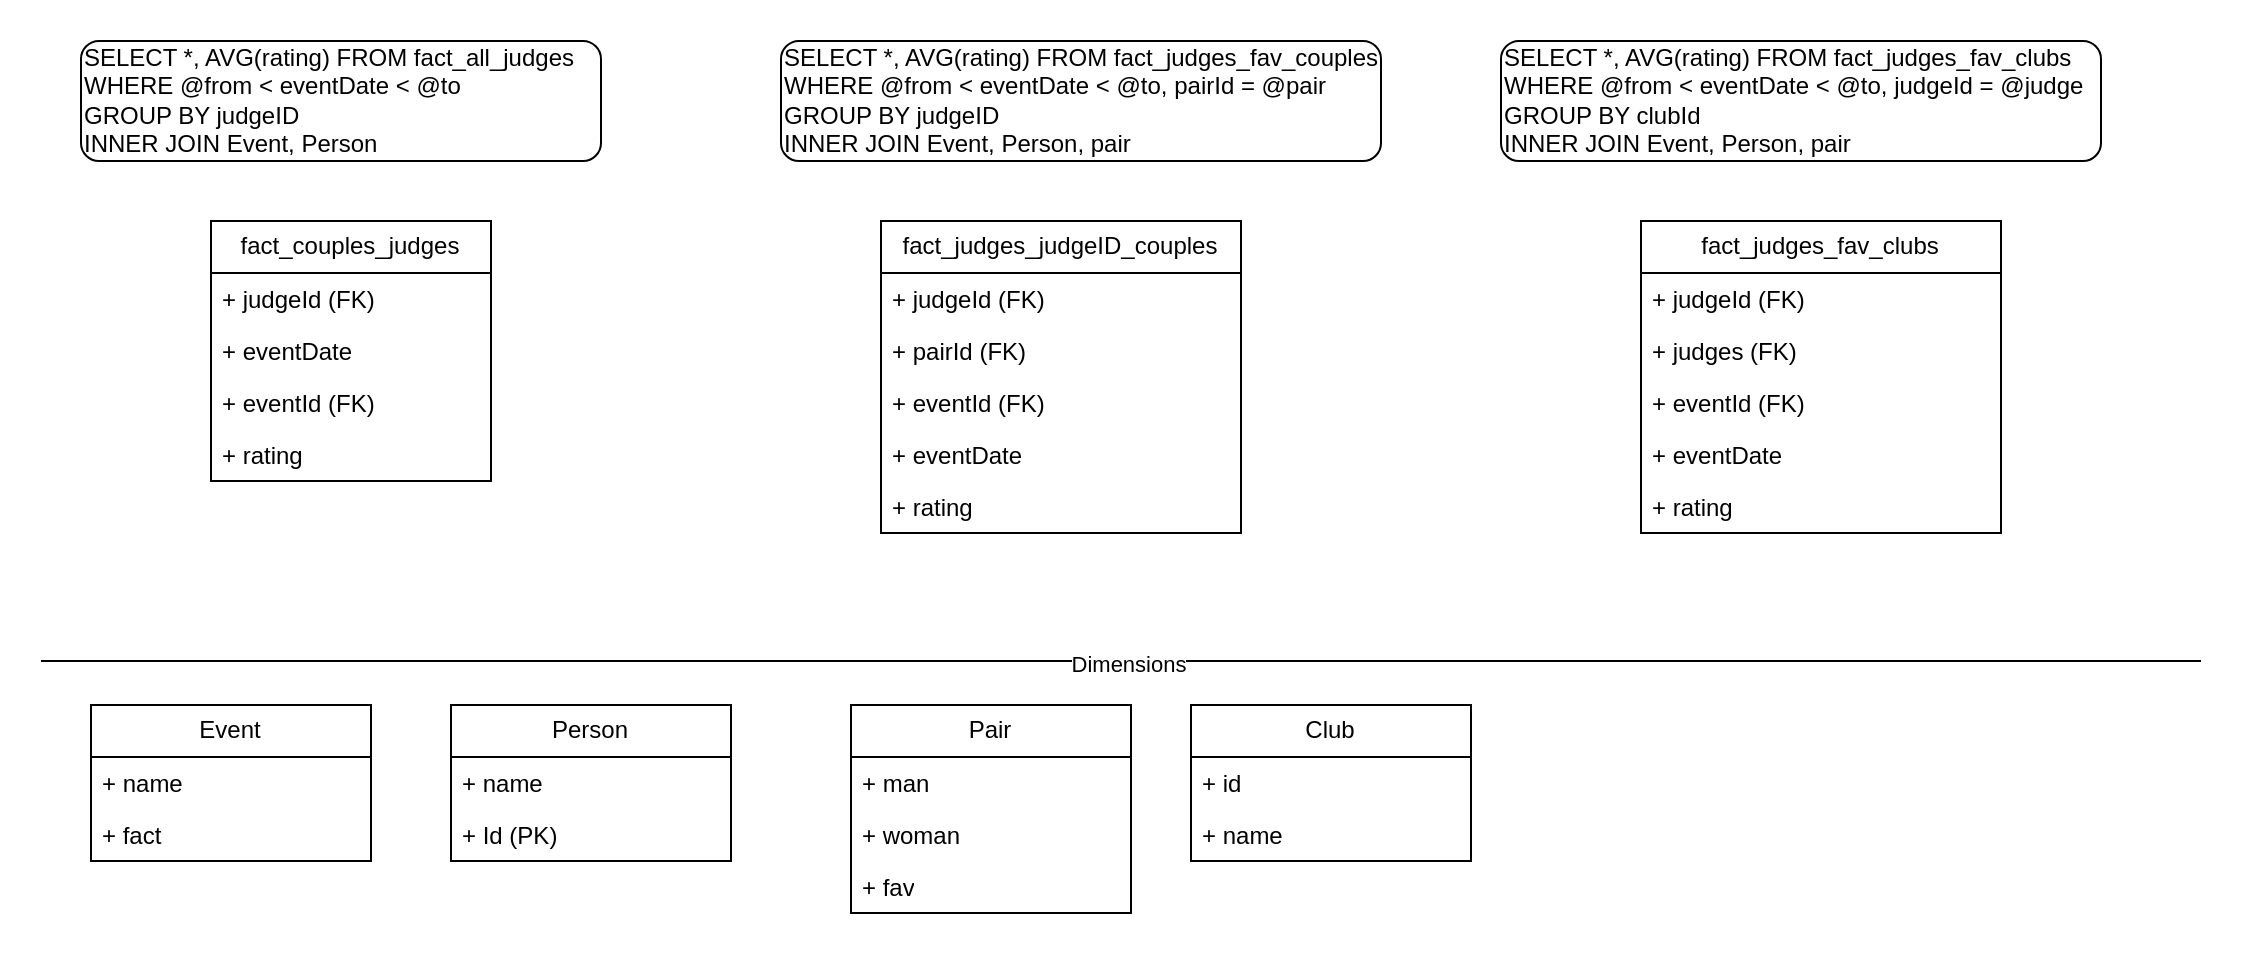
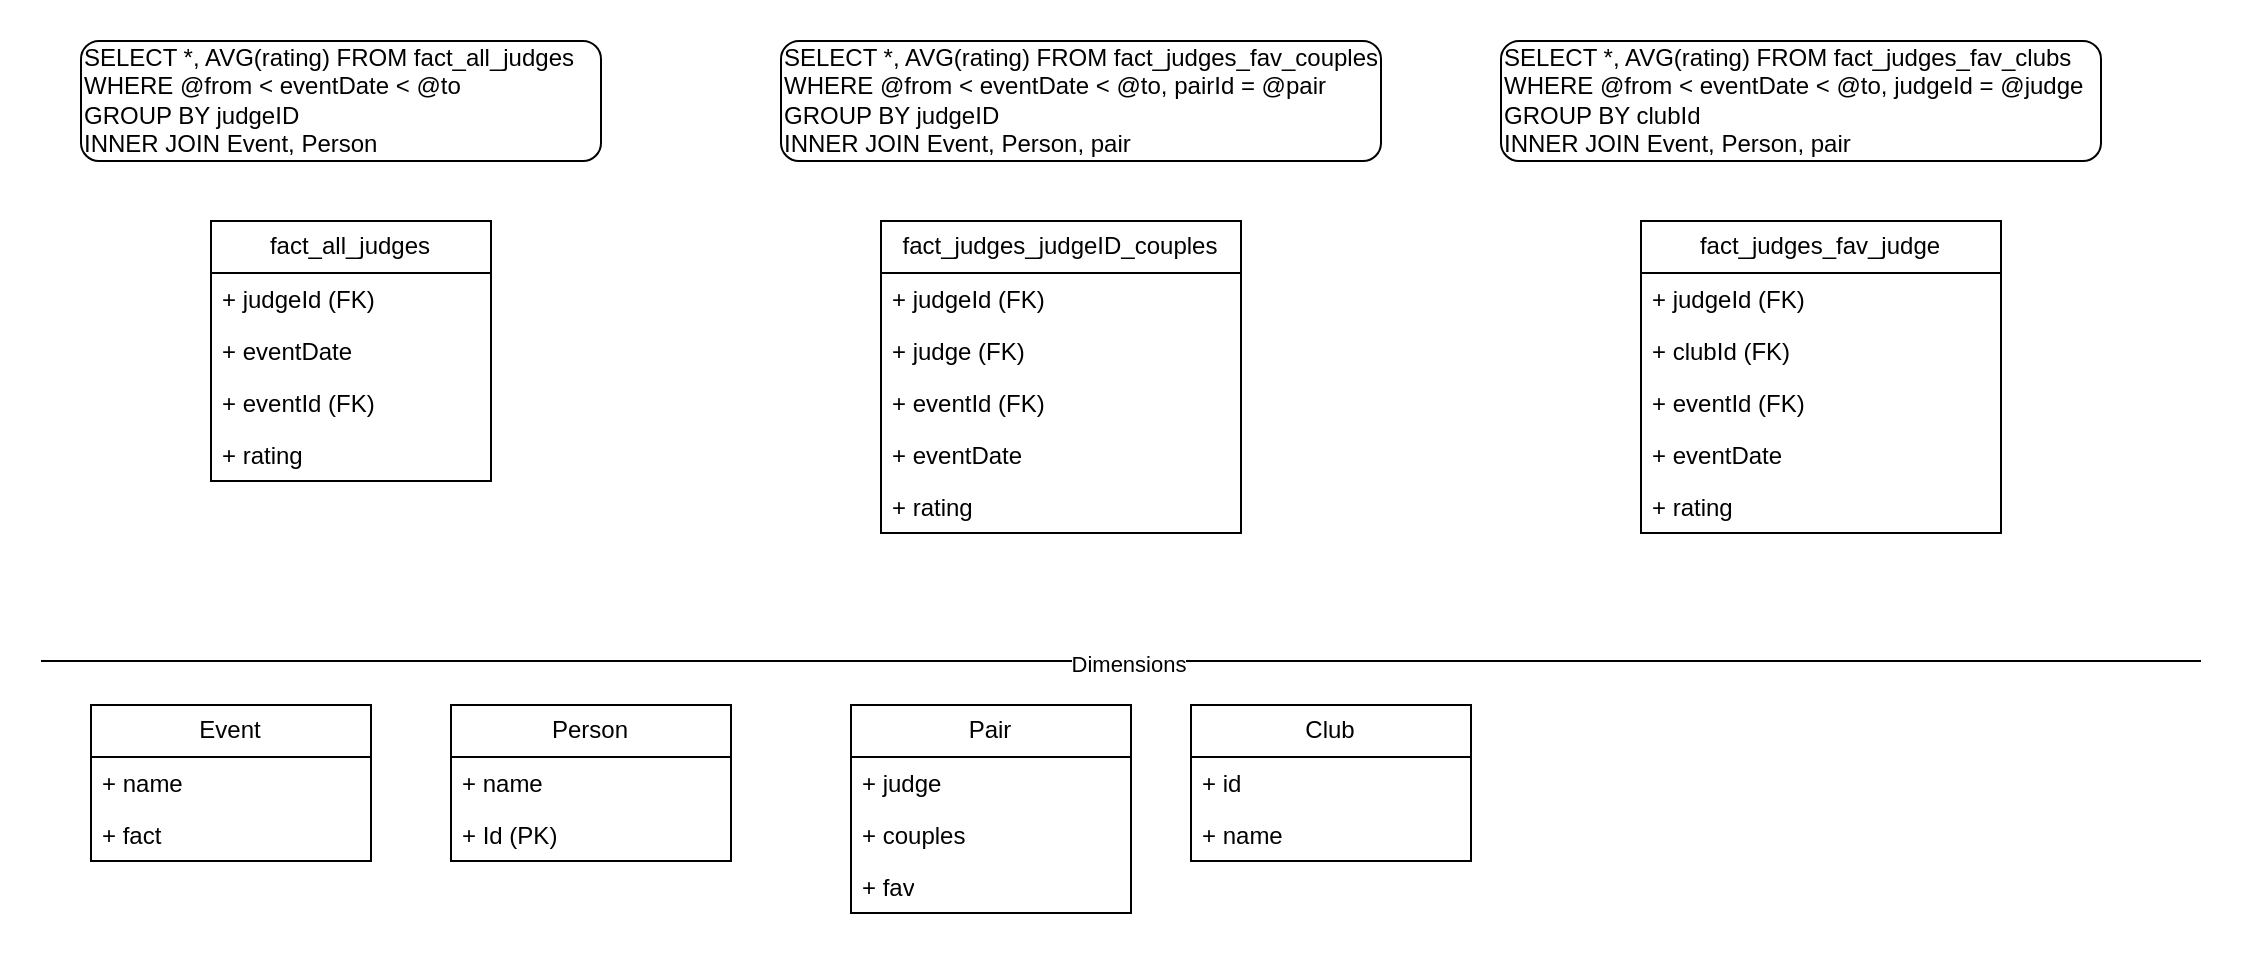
  <mxCell id="0" />
  <mxCell id="1" parent="0" />
- <mxCell id="2" value="fact_couples_judges" style="swimlane;fontStyle=0;childLayout=stackLayout;horizontal=1;startSize=26;fillColor=none;horizontalStack=0;resizeParent=1;resizeParentMax=0;resizeLast=0;collapsible=1;marginBottom=0;whiteSpace=wrap;html=1;" parent="1" vertex="1"><mxGeometry x="105" y="110" width="140" height="130" as="geometry"><mxRectangle x="340" y="30" width="100" height="30" as="alternateBounds" /></mxGeometry></mxCell>
+ <mxCell id="2" value="fact_all_judges" style="swimlane;fontStyle=0;childLayout=stackLayout;horizontal=1;startSize=26;fillColor=none;horizontalStack=0;resizeParent=1;resizeParentMax=0;resizeLast=0;collapsible=1;marginBottom=0;whiteSpace=wrap;html=1;" parent="1" vertex="1"><mxGeometry x="105" y="110" width="140" height="130" as="geometry"><mxRectangle x="340" y="30" width="100" height="30" as="alternateBounds" /></mxGeometry></mxCell>
  <mxCell id="3" value="+ judgeId (FK)" style="text;strokeColor=none;fillColor=none;align=left;verticalAlign=top;spacingLeft=4;spacingRight=4;overflow=hidden;rotatable=0;points=[[0,0.5],[1,0.5]];portConstraint=eastwest;whiteSpace=wrap;html=1;" parent="2" vertex="1"><mxGeometry y="26" width="140" height="26" as="geometry" /></mxCell>
  <mxCell id="4" value="+ eventDate" style="text;strokeColor=none;fillColor=none;align=left;verticalAlign=top;spacingLeft=4;spacingRight=4;overflow=hidden;rotatable=0;points=[[0,0.5],[1,0.5]];portConstraint=eastwest;whiteSpace=wrap;html=1;" parent="2" vertex="1"><mxGeometry y="52" width="140" height="26" as="geometry" /></mxCell>
  <mxCell id="5" value="+ eventId (FK)" style="text;strokeColor=none;fillColor=none;align=left;verticalAlign=top;spacingLeft=4;spacingRight=4;overflow=hidden;rotatable=0;points=[[0,0.5],[1,0.5]];portConstraint=eastwest;whiteSpace=wrap;html=1;" parent="2" vertex="1"><mxGeometry y="78" width="140" height="26" as="geometry" /></mxCell>
  <mxCell id="6" value="+ rating" style="text;strokeColor=none;fillColor=none;align=left;verticalAlign=top;spacingLeft=4;spacingRight=4;overflow=hidden;rotatable=0;points=[[0,0.5],[1,0.5]];portConstraint=eastwest;whiteSpace=wrap;html=1;" parent="2" vertex="1"><mxGeometry y="104" width="140" height="26" as="geometry" /></mxCell>
  <mxCell id="7" value="Person" style="swimlane;fontStyle=0;childLayout=stackLayout;horizontal=1;startSize=26;fillColor=none;horizontalStack=0;resizeParent=1;resizeParentMax=0;resizeLast=0;collapsible=1;marginBottom=0;whiteSpace=wrap;html=1;" parent="1" vertex="1"><mxGeometry x="225" y="352" width="140" height="78" as="geometry"><mxRectangle x="340" y="30" width="100" height="30" as="alternateBounds" /></mxGeometry></mxCell>
  <mxCell id="8" value="+ name" style="text;strokeColor=none;fillColor=none;align=left;verticalAlign=top;spacingLeft=4;spacingRight=4;overflow=hidden;rotatable=0;points=[[0,0.5],[1,0.5]];portConstraint=eastwest;whiteSpace=wrap;html=1;" parent="7" vertex="1"><mxGeometry y="26" width="140" height="26" as="geometry" /></mxCell>
  <mxCell id="9" value="+ Id (PK)" style="text;strokeColor=none;fillColor=none;align=left;verticalAlign=top;spacingLeft=4;spacingRight=4;overflow=hidden;rotatable=0;points=[[0,0.5],[1,0.5]];portConstraint=eastwest;whiteSpace=wrap;html=1;" parent="7" vertex="1"><mxGeometry y="52" width="140" height="26" as="geometry" /></mxCell>
  <mxCell id="10" value="Event" style="swimlane;fontStyle=0;childLayout=stackLayout;horizontal=1;startSize=26;fillColor=none;horizontalStack=0;resizeParent=1;resizeParentMax=0;resizeLast=0;collapsible=1;marginBottom=0;whiteSpace=wrap;html=1;" parent="1" vertex="1"><mxGeometry x="45" y="352" width="140" height="78" as="geometry"><mxRectangle x="340" y="30" width="100" height="30" as="alternateBounds" /></mxGeometry></mxCell>
  <mxCell id="11" value="+ name" style="text;strokeColor=none;fillColor=none;align=left;verticalAlign=top;spacingLeft=4;spacingRight=4;overflow=hidden;rotatable=0;points=[[0,0.5],[1,0.5]];portConstraint=eastwest;whiteSpace=wrap;html=1;" parent="10" vertex="1"><mxGeometry y="26" width="140" height="26" as="geometry" /></mxCell>
  <mxCell id="12" value="+ fact" style="text;strokeColor=none;fillColor=none;align=left;verticalAlign=top;spacingLeft=4;spacingRight=4;overflow=hidden;rotatable=0;points=[[0,0.5],[1,0.5]];portConstraint=eastwest;whiteSpace=wrap;html=1;" parent="10" vertex="1"><mxGeometry y="52" width="140" height="26" as="geometry" /></mxCell>
  <mxCell id="13" value="fact_judges_judgeID_couples" style="swimlane;fontStyle=0;childLayout=stackLayout;horizontal=1;startSize=26;fillColor=none;horizontalStack=0;resizeParent=1;resizeParentMax=0;resizeLast=0;collapsible=1;marginBottom=0;whiteSpace=wrap;html=1;" parent="1" vertex="1"><mxGeometry x="440" y="110" width="180" height="156" as="geometry"><mxRectangle x="340" y="30" width="100" height="30" as="alternateBounds" /></mxGeometry></mxCell>
  <mxCell id="14" value="+ judgeId (FK)" style="text;strokeColor=none;fillColor=none;align=left;verticalAlign=top;spacingLeft=4;spacingRight=4;overflow=hidden;rotatable=0;points=[[0,0.5],[1,0.5]];portConstraint=eastwest;whiteSpace=wrap;html=1;" parent="13" vertex="1"><mxGeometry y="26" width="180" height="26" as="geometry" /></mxCell>
- <mxCell id="15" value="+ pairId (FK)" style="text;strokeColor=none;fillColor=none;align=left;verticalAlign=top;spacingLeft=4;spacingRight=4;overflow=hidden;rotatable=0;points=[[0,0.5],[1,0.5]];portConstraint=eastwest;whiteSpace=wrap;html=1;" parent="13" vertex="1"><mxGeometry y="52" width="180" height="26" as="geometry" /></mxCell>
+ <mxCell id="15" value="+ judge (FK)" style="text;strokeColor=none;fillColor=none;align=left;verticalAlign=top;spacingLeft=4;spacingRight=4;overflow=hidden;rotatable=0;points=[[0,0.5],[1,0.5]];portConstraint=eastwest;whiteSpace=wrap;html=1;" parent="13" vertex="1"><mxGeometry y="52" width="180" height="26" as="geometry" /></mxCell>
  <mxCell id="16" value="+ eventId (FK)" style="text;strokeColor=none;fillColor=none;align=left;verticalAlign=top;spacingLeft=4;spacingRight=4;overflow=hidden;rotatable=0;points=[[0,0.5],[1,0.5]];portConstraint=eastwest;whiteSpace=wrap;html=1;" parent="13" vertex="1"><mxGeometry y="78" width="180" height="26" as="geometry" /></mxCell>
  <mxCell id="17" value="+ eventDate" style="text;strokeColor=none;fillColor=none;align=left;verticalAlign=top;spacingLeft=4;spacingRight=4;overflow=hidden;rotatable=0;points=[[0,0.5],[1,0.5]];portConstraint=eastwest;whiteSpace=wrap;html=1;" parent="13" vertex="1"><mxGeometry y="104" width="180" height="26" as="geometry" /></mxCell>
  <mxCell id="18" value="+ rating" style="text;strokeColor=none;fillColor=none;align=left;verticalAlign=top;spacingLeft=4;spacingRight=4;overflow=hidden;rotatable=0;points=[[0,0.5],[1,0.5]];portConstraint=eastwest;whiteSpace=wrap;html=1;" parent="13" vertex="1"><mxGeometry y="130" width="180" height="26" as="geometry" /></mxCell>
- <mxCell id="19" value="fact_judges_fav_clubs" style="swimlane;fontStyle=0;childLayout=stackLayout;horizontal=1;startSize=26;fillColor=none;horizontalStack=0;resizeParent=1;resizeParentMax=0;resizeLast=0;collapsible=1;marginBottom=0;whiteSpace=wrap;html=1;" parent="1" vertex="1"><mxGeometry x="820" y="110" width="180" height="156" as="geometry"><mxRectangle x="340" y="30" width="100" height="30" as="alternateBounds" /></mxGeometry></mxCell>
+ <mxCell id="19" value="fact_judges_fav_judge" style="swimlane;fontStyle=0;childLayout=stackLayout;horizontal=1;startSize=26;fillColor=none;horizontalStack=0;resizeParent=1;resizeParentMax=0;resizeLast=0;collapsible=1;marginBottom=0;whiteSpace=wrap;html=1;" parent="1" vertex="1"><mxGeometry x="820" y="110" width="180" height="156" as="geometry"><mxRectangle x="340" y="30" width="100" height="30" as="alternateBounds" /></mxGeometry></mxCell>
  <mxCell id="20" value="+ judgeId (FK)" style="text;strokeColor=none;fillColor=none;align=left;verticalAlign=top;spacingLeft=4;spacingRight=4;overflow=hidden;rotatable=0;points=[[0,0.5],[1,0.5]];portConstraint=eastwest;whiteSpace=wrap;html=1;" parent="19" vertex="1"><mxGeometry y="26" width="180" height="26" as="geometry" /></mxCell>
- <mxCell id="21" value="+ judges (FK)" style="text;strokeColor=none;fillColor=none;align=left;verticalAlign=top;spacingLeft=4;spacingRight=4;overflow=hidden;rotatable=0;points=[[0,0.5],[1,0.5]];portConstraint=eastwest;whiteSpace=wrap;html=1;" parent="19" vertex="1"><mxGeometry y="52" width="180" height="26" as="geometry" /></mxCell>
+ <mxCell id="21" value="+ clubId (FK)" style="text;strokeColor=none;fillColor=none;align=left;verticalAlign=top;spacingLeft=4;spacingRight=4;overflow=hidden;rotatable=0;points=[[0,0.5],[1,0.5]];portConstraint=eastwest;whiteSpace=wrap;html=1;" parent="19" vertex="1"><mxGeometry y="52" width="180" height="26" as="geometry" /></mxCell>
  <mxCell id="22" value="+ eventId (FK)" style="text;strokeColor=none;fillColor=none;align=left;verticalAlign=top;spacingLeft=4;spacingRight=4;overflow=hidden;rotatable=0;points=[[0,0.5],[1,0.5]];portConstraint=eastwest;whiteSpace=wrap;html=1;" parent="19" vertex="1"><mxGeometry y="78" width="180" height="26" as="geometry" /></mxCell>
  <mxCell id="23" value="+ eventDate" style="text;strokeColor=none;fillColor=none;align=left;verticalAlign=top;spacingLeft=4;spacingRight=4;overflow=hidden;rotatable=0;points=[[0,0.5],[1,0.5]];portConstraint=eastwest;whiteSpace=wrap;html=1;" parent="19" vertex="1"><mxGeometry y="104" width="180" height="26" as="geometry" /></mxCell>
  <mxCell id="24" value="+ rating" style="text;strokeColor=none;fillColor=none;align=left;verticalAlign=top;spacingLeft=4;spacingRight=4;overflow=hidden;rotatable=0;points=[[0,0.5],[1,0.5]];portConstraint=eastwest;whiteSpace=wrap;html=1;" parent="19" vertex="1"><mxGeometry y="130" width="180" height="26" as="geometry" /></mxCell>
  <mxCell id="25" value="Pair" style="swimlane;fontStyle=0;childLayout=stackLayout;horizontal=1;startSize=26;fillColor=none;horizontalStack=0;resizeParent=1;resizeParentMax=0;resizeLast=0;collapsible=1;marginBottom=0;whiteSpace=wrap;html=1;" parent="1" vertex="1"><mxGeometry x="425" y="352" width="140" height="104" as="geometry"><mxRectangle x="340" y="30" width="100" height="30" as="alternateBounds" /></mxGeometry></mxCell>
- <mxCell id="26" value="+ man" style="text;strokeColor=none;fillColor=none;align=left;verticalAlign=top;spacingLeft=4;spacingRight=4;overflow=hidden;rotatable=0;points=[[0,0.5],[1,0.5]];portConstraint=eastwest;whiteSpace=wrap;html=1;" parent="25" vertex="1"><mxGeometry y="26" width="140" height="26" as="geometry" /></mxCell>
- <mxCell id="27" value="+ woman" style="text;strokeColor=none;fillColor=none;align=left;verticalAlign=top;spacingLeft=4;spacingRight=4;overflow=hidden;rotatable=0;points=[[0,0.5],[1,0.5]];portConstraint=eastwest;whiteSpace=wrap;html=1;" parent="25" vertex="1"><mxGeometry y="52" width="140" height="26" as="geometry" /></mxCell>
+ <mxCell id="26" value="+ judge" style="text;strokeColor=none;fillColor=none;align=left;verticalAlign=top;spacingLeft=4;spacingRight=4;overflow=hidden;rotatable=0;points=[[0,0.5],[1,0.5]];portConstraint=eastwest;whiteSpace=wrap;html=1;" parent="25" vertex="1"><mxGeometry y="26" width="140" height="26" as="geometry" /></mxCell>
+ <mxCell id="27" value="+ couples" style="text;strokeColor=none;fillColor=none;align=left;verticalAlign=top;spacingLeft=4;spacingRight=4;overflow=hidden;rotatable=0;points=[[0,0.5],[1,0.5]];portConstraint=eastwest;whiteSpace=wrap;html=1;" parent="25" vertex="1"><mxGeometry y="52" width="140" height="26" as="geometry" /></mxCell>
  <mxCell id="28" value="+ fav" style="text;strokeColor=none;fillColor=none;align=left;verticalAlign=top;spacingLeft=4;spacingRight=4;overflow=hidden;rotatable=0;points=[[0,0.5],[1,0.5]];portConstraint=eastwest;whiteSpace=wrap;html=1;" parent="25" vertex="1"><mxGeometry y="78" width="140" height="26" as="geometry" /></mxCell>
  <mxCell id="29" value="Club" style="swimlane;fontStyle=0;childLayout=stackLayout;horizontal=1;startSize=26;fillColor=none;horizontalStack=0;resizeParent=1;resizeParentMax=0;resizeLast=0;collapsible=1;marginBottom=0;whiteSpace=wrap;html=1;" parent="1" vertex="1"><mxGeometry x="595" y="352" width="140" height="78" as="geometry"><mxRectangle x="340" y="30" width="100" height="30" as="alternateBounds" /></mxGeometry></mxCell>
  <mxCell id="30" value="+ id" style="text;strokeColor=none;fillColor=none;align=left;verticalAlign=top;spacingLeft=4;spacingRight=4;overflow=hidden;rotatable=0;points=[[0,0.5],[1,0.5]];portConstraint=eastwest;whiteSpace=wrap;html=1;" parent="29" vertex="1"><mxGeometry y="26" width="140" height="26" as="geometry" /></mxCell>
  <mxCell id="31" value="+ name" style="text;strokeColor=none;fillColor=none;align=left;verticalAlign=top;spacingLeft=4;spacingRight=4;overflow=hidden;rotatable=0;points=[[0,0.5],[1,0.5]];portConstraint=eastwest;whiteSpace=wrap;html=1;" parent="29" vertex="1"><mxGeometry y="52" width="140" height="26" as="geometry" /></mxCell>
  <mxCell id="32" value="SELECT *, AVG(rating) FROM fact_all_judges&lt;div&gt;WHERE @from &amp;lt; eventDate &amp;lt; @to&lt;br&gt;&lt;div&gt;GROUP BY judgeID&lt;br&gt;INNER JOIN Event, Person&lt;/div&gt;&lt;/div&gt;" style="rounded=1;whiteSpace=wrap;html=1;align=left;" vertex="1" parent="1"><mxGeometry x="40" y="20" width="260" height="60" as="geometry" /></mxCell>
  <mxCell id="33" value="SELECT *, AVG(rating) FROM fact_judges_fav_couples&lt;div&gt;WHERE @from &amp;lt; eventDate &amp;lt; @to, pairId = @pair&lt;br&gt;&lt;div&gt;GROUP BY judgeID&lt;/div&gt;&lt;div&gt;INNER JOIN Event, Person, pair&lt;/div&gt;&lt;/div&gt;" style="rounded=1;whiteSpace=wrap;html=1;align=left;" vertex="1" parent="1"><mxGeometry x="390" y="20" width="300" height="60" as="geometry" /></mxCell>
  <mxCell id="34" value="" style="endArrow=none;html=1;rounded=0;" edge="1" parent="1"><mxGeometry width="50" height="50" relative="1" as="geometry"><mxPoint x="20" y="330" as="sourcePoint" /><mxPoint x="1100" y="330" as="targetPoint" /></mxGeometry></mxCell>
  <mxCell id="35" value="Dimensions" style="edgeLabel;html=1;align=center;verticalAlign=middle;resizable=0;points=[];" vertex="1" connectable="0" parent="34"><mxGeometry x="0.006" y="-1" relative="1" as="geometry"><mxPoint as="offset" /></mxGeometry></mxCell>
  <mxCell id="36" value="SELECT *, AVG(rating) FROM fact_judges_fav_clubs&lt;div&gt;WHERE @from &amp;lt; eventDate &amp;lt; @to, judgeId = @judge&lt;br&gt;&lt;div&gt;GROUP BY clubId&lt;br&gt;INNER JOIN Event, Person, pair&lt;/div&gt;&lt;/div&gt;" style="rounded=1;whiteSpace=wrap;html=1;align=left;" vertex="1" parent="1"><mxGeometry x="750" y="20" width="300" height="60" as="geometry" /></mxCell>
